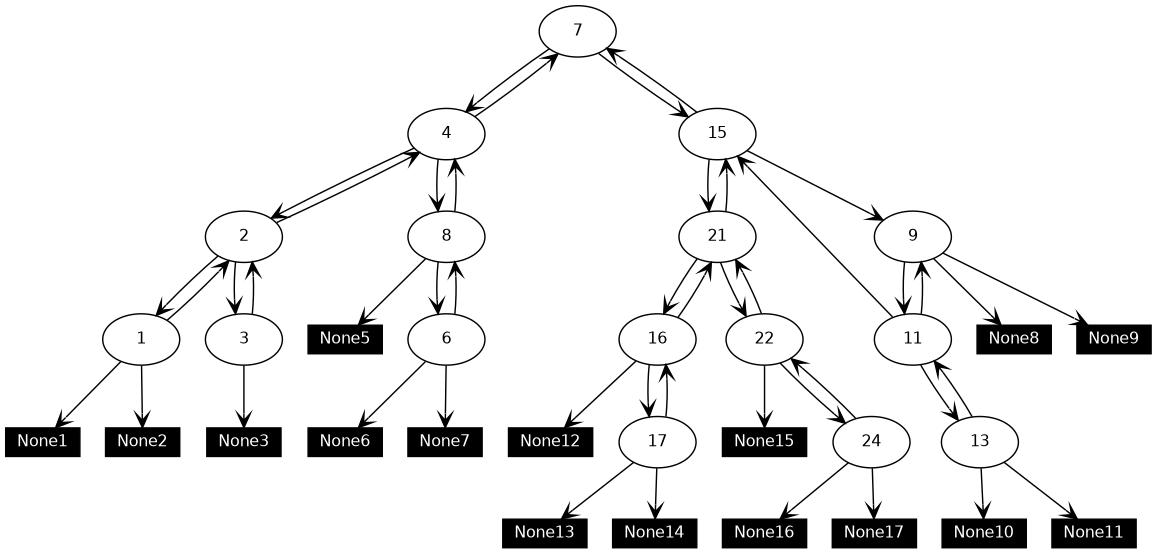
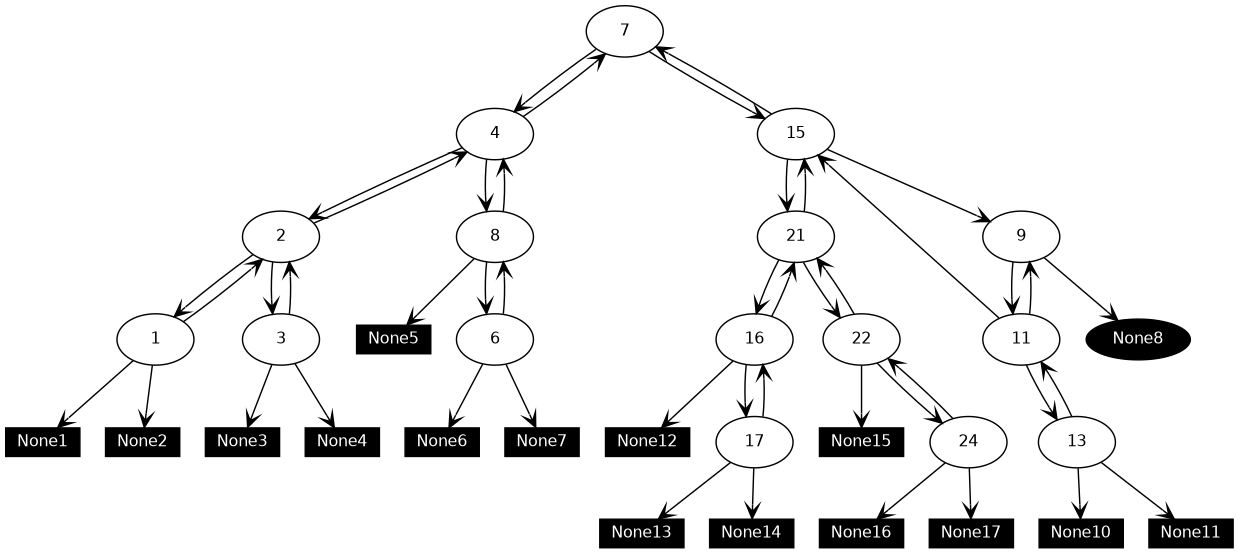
  digraph {
    node [fontname=Helvetica fontsize=11 fillcolor=black fontcolor=white shape=box style=filled]
    edge [arrowhead=vee]
    7 [fillcolor="" fontcolor="" shape="" style=""]
    4 [fillcolor="" fontcolor="" shape="" style=""]
    15 [fillcolor="" fontcolor="" shape="" style=""]
    2 [fillcolor="" fontcolor="" shape="" style=""]
    n5 [label=8 fillcolor="" fontcolor="" shape="" style=""]
    21 [fillcolor="" fontcolor="" shape="" style=""]
    9 [fillcolor="" fontcolor="" shape="" style=""]
    1 [fillcolor="" fontcolor="" shape="" style=""]
    3 [fillcolor="" fontcolor="" shape="" style=""]
    None5 [height=.25 width=.5]
    6 [fillcolor="" fontcolor="" shape="" style=""]
    11 [fillcolor="" fontcolor="" shape="" style=""]
    13 [fillcolor="" fontcolor="" shape="" style=""]
    16 [fillcolor="" fontcolor="" shape="" style=""]
    22 [fillcolor="" fontcolor="" shape="" style=""]
    None1 [height=.25 width=.5]
    None2 [height=.25 width=.5]
    None3 [height=.25 width=.5]
+   None4 [height=.25 width=.5]
    None6 [height=.25 width=.5]
    None7 [height=.25 width=.5]
-   None8 [height=.25 width=.5]
-   None9 [height=.25 width=.5]
+   None8 [height=.25 shape=ellipse width=.5]
    None10 [height=.25 width=.5]
    None11 [height=.25 width=.5]
    None12 [height=.25 width=.5]
    17 [fillcolor="" fontcolor="" shape="" style=""]
    None15 [height=.25 width=.5]
    24 [fillcolor="" fontcolor="" shape="" style=""]
    None13 [height=.25 width=.5]
    None14 [height=.25 width=.5]
    None16 [height=.25 width=.5]
    None17 [height=.25 width=.5]
    7 -> 4
    7 -> 15
    4 -> 7
    4 -> 2
    4 -> n5
    15 -> 7
    15 -> 21
    15 -> 9
    2 -> 4
    2 -> 1
    2 -> 3
    n5 -> 4
    n5 -> None5
    n5 -> 6
    21 -> 15
    21 -> 16
    21 -> 22
    9 -> 11
    9 -> None8
-   9 -> None9
    1 -> 2
    1 -> None1
    1 -> None2
    3 -> 2
    3 -> None3
+   3 -> None4
    6 -> n5
    6 -> None6
    6 -> None7
    11 -> 15
    11 -> 9
    11 -> 13
    13 -> 11
    13 -> None10
    13 -> None11
    16 -> 21
    16 -> None12
    16 -> 17
    22 -> 21
    22 -> None15
    22 -> 24
    17 -> 16
    17 -> None13
    17 -> None14
    24 -> 22
    24 -> None16
    24 -> None17
  }
